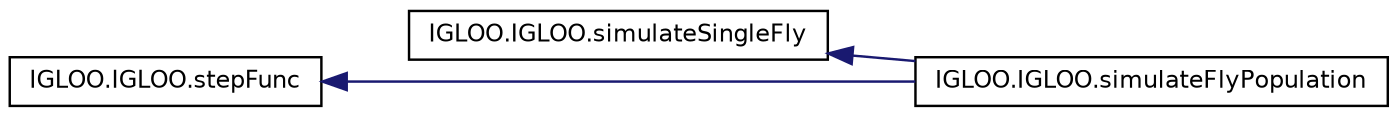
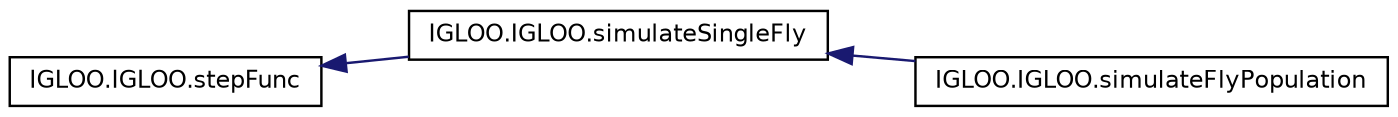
  digraph {
    rankdir=LR
    node [color=black fillcolor=white fontname=Helvetica fontsize=10 shape=record style=filled]
    edge [color=midnightblue dir=back fontname=Helvetica fontsize=10 labelfontname=Helvetica labelfontsize=10 style=solid]
    n1 [height=0.2 label="IGLOO.IGLOO.stepFunc" width=0.4]
    n2 [height=0.2 label="IGLOO.IGLOO.simulateSingleFly" width=0.4]
    n3 [height=0.2 label="IGLOO.IGLOO.simulateFlyPopulation" width=0.4]
-   n1 -> n3
+   n1 -> n2
    n2 -> n3
  }
